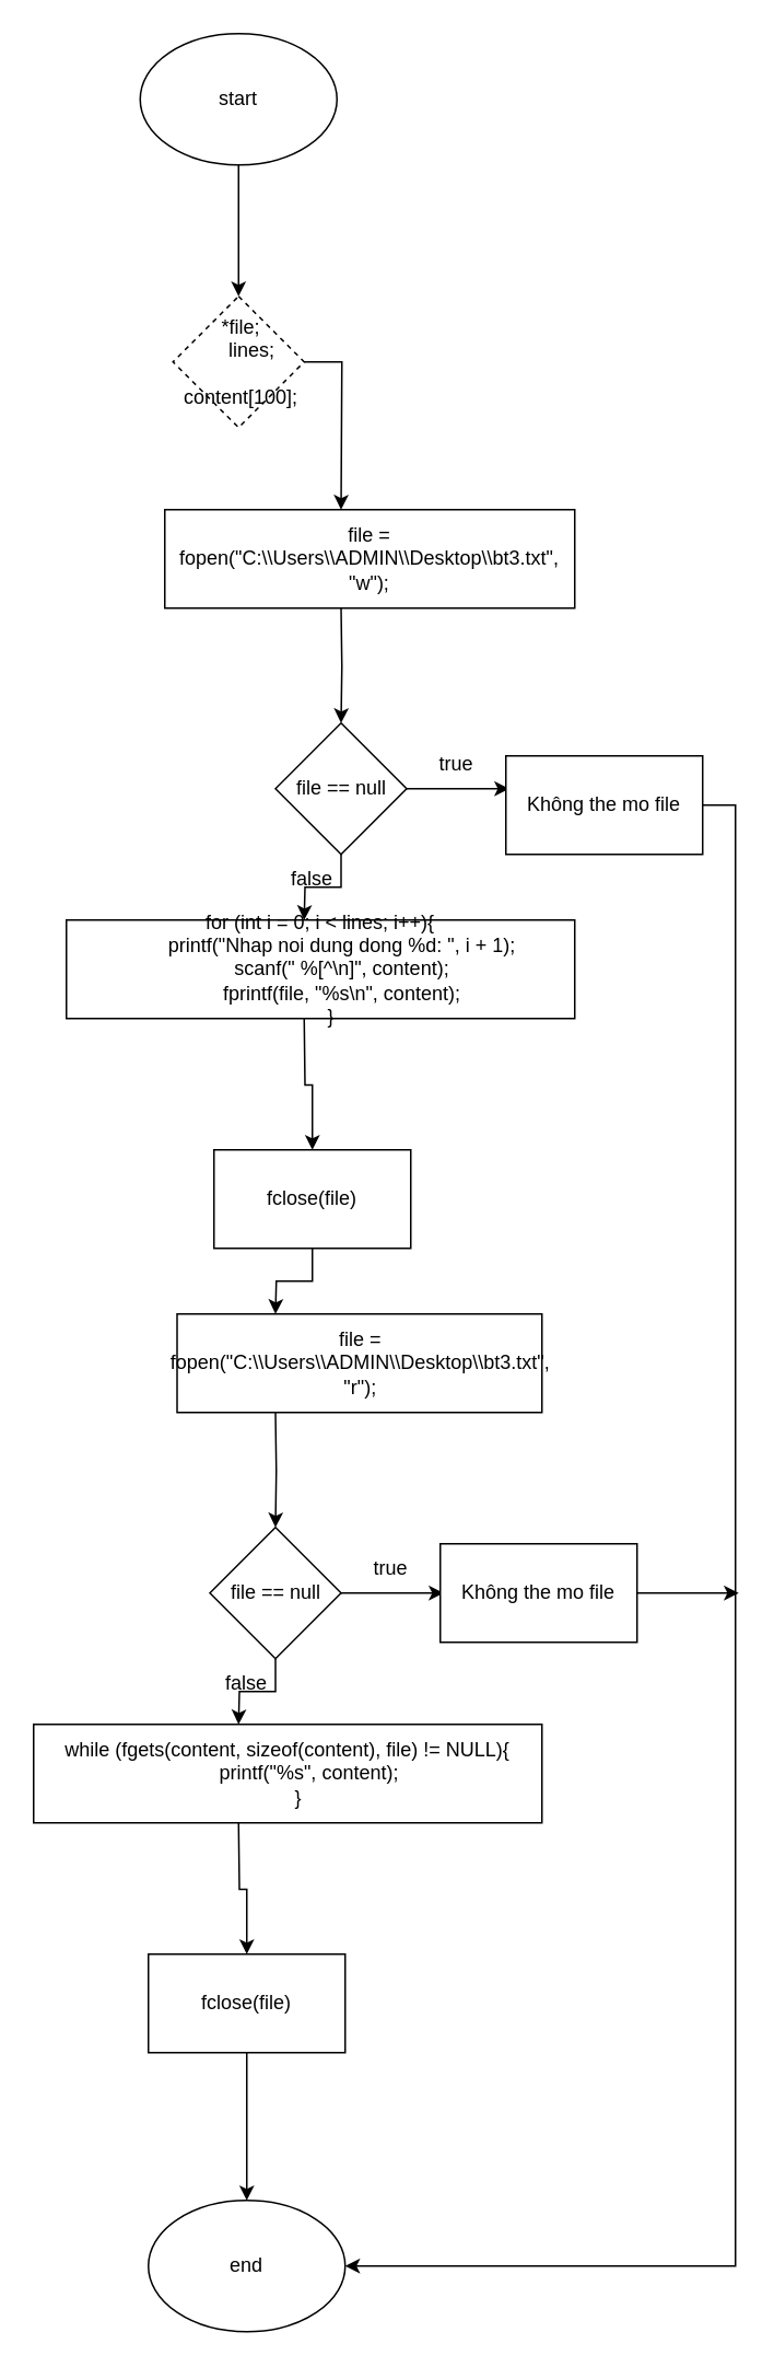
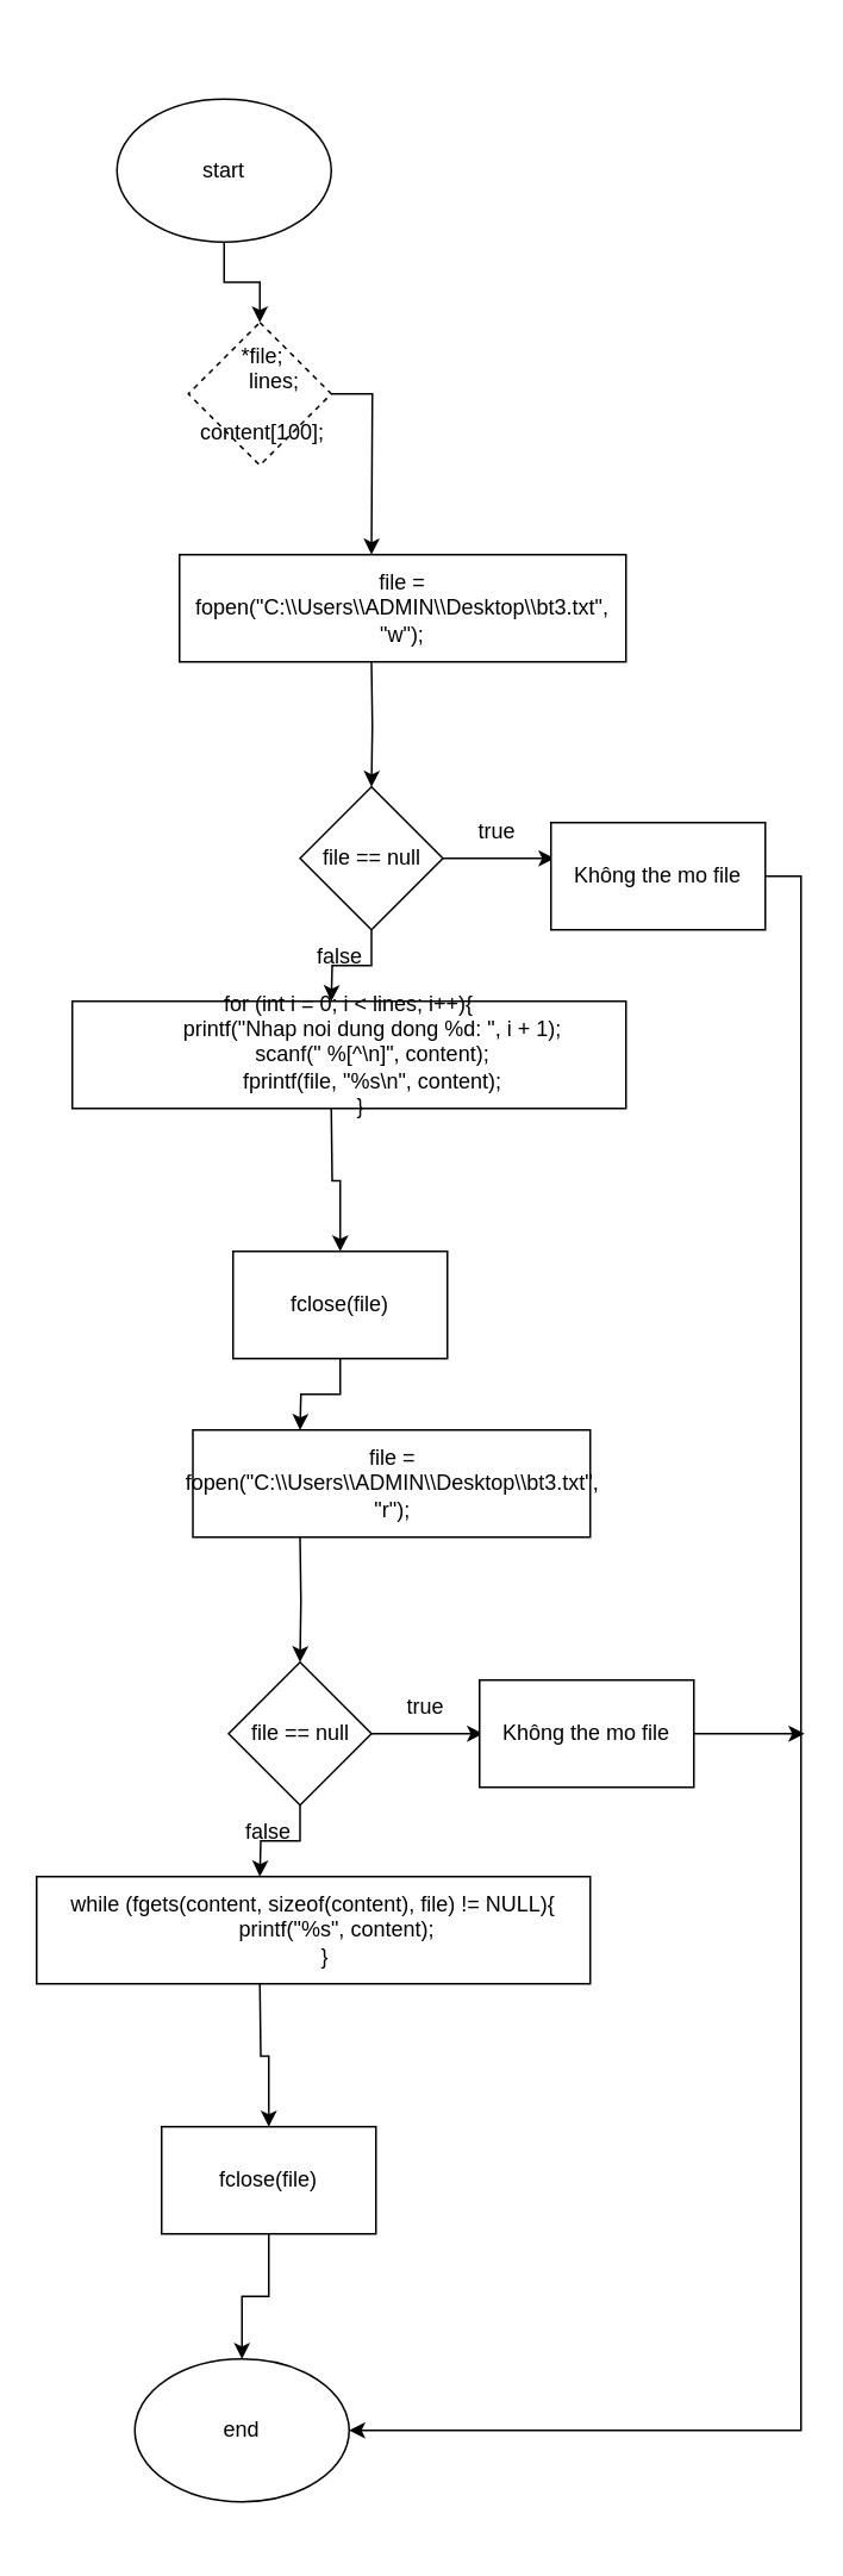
  <mxCell id="0" />
  <mxCell id="1" parent="0" />
  <mxCell id="2" value="" style="edgeStyle=orthogonalEdgeStyle;rounded=0;orthogonalLoop=1;jettySize=auto;html=1;" parent="1" source="3" target="5" edge="1"><mxGeometry relative="1" as="geometry" /></mxCell>
- <mxCell id="3" value="start" style="ellipse;whiteSpace=wrap;html=1;" parent="1" vertex="1"><mxGeometry x="85" y="20" width="120" height="80" as="geometry" /></mxCell>
+ <mxCell id="3" value="start" style="ellipse;whiteSpace=wrap;html=1;" parent="1" vertex="1"><mxGeometry x="65" y="55" width="120" height="80" as="geometry" /></mxCell>
  <mxCell id="4" value="" style="edgeStyle=orthogonalEdgeStyle;rounded=0;orthogonalLoop=1;jettySize=auto;html=1;" parent="1" source="5" edge="1"><mxGeometry relative="1" as="geometry"><mxPoint x="207.5" y="310" as="targetPoint" /></mxGeometry></mxCell>
  <mxCell id="5" value="&lt;div&gt;&amp;nbsp;*file;&lt;/div&gt;&lt;div&gt;&amp;nbsp; &amp;nbsp; &amp;nbsp;lines;&lt;/div&gt;&lt;div&gt;&amp;nbsp; &amp;nbsp; &amp;nbsp;content[100];&lt;/div&gt;" style="rhombus;whiteSpace=wrap;html=1;dashed=1;" parent="1" vertex="1"><mxGeometry x="105" y="180" width="80" height="80" as="geometry" /></mxCell>
  <mxCell id="6" value="" style="edgeStyle=orthogonalEdgeStyle;rounded=0;orthogonalLoop=1;jettySize=auto;html=1;" parent="1" target="9" edge="1"><mxGeometry relative="1" as="geometry"><mxPoint x="207.5" y="370" as="sourcePoint" /></mxGeometry></mxCell>
  <mxCell id="7" value="" style="edgeStyle=orthogonalEdgeStyle;rounded=0;orthogonalLoop=1;jettySize=auto;html=1;" parent="1" source="9" edge="1"><mxGeometry relative="1" as="geometry"><mxPoint x="310" y="480" as="targetPoint" /></mxGeometry></mxCell>
  <mxCell id="8" value="" style="edgeStyle=orthogonalEdgeStyle;rounded=0;orthogonalLoop=1;jettySize=auto;html=1;" parent="1" source="9" edge="1"><mxGeometry relative="1" as="geometry"><mxPoint x="185" y="560" as="targetPoint" /></mxGeometry></mxCell>
  <mxCell id="9" value="file == null" style="rhombus;whiteSpace=wrap;html=1;rounded=0;" parent="1" vertex="1"><mxGeometry x="167.5" y="440" width="80" height="80" as="geometry" /></mxCell>
  <mxCell id="10" value="" style="edgeStyle=orthogonalEdgeStyle;rounded=0;orthogonalLoop=1;jettySize=auto;html=1;" parent="1" target="14" edge="1"><mxGeometry relative="1" as="geometry"><mxPoint x="185" y="620" as="sourcePoint" /></mxGeometry></mxCell>
  <mxCell id="11" value="true" style="text;html=1;strokeColor=none;fillColor=none;align=center;verticalAlign=middle;whiteSpace=wrap;rounded=0;" parent="1" vertex="1"><mxGeometry x="248" y="450" width="60" height="30" as="geometry" /></mxCell>
  <mxCell id="12" value="false" style="text;html=1;strokeColor=none;fillColor=none;align=center;verticalAlign=middle;whiteSpace=wrap;rounded=0;" parent="1" vertex="1"><mxGeometry x="160" y="520" width="60" height="30" as="geometry" /></mxCell>
  <mxCell id="13" value="" style="edgeStyle=orthogonalEdgeStyle;rounded=0;orthogonalLoop=1;jettySize=auto;html=1;" parent="1" source="14" edge="1"><mxGeometry relative="1" as="geometry"><mxPoint x="167.5" y="800" as="targetPoint" /></mxGeometry></mxCell>
  <mxCell id="14" value="fclose(file)" style="whiteSpace=wrap;html=1;rounded=0;" parent="1" vertex="1"><mxGeometry x="130" y="700" width="120" height="60" as="geometry" /></mxCell>
  <mxCell id="15" value="" style="edgeStyle=orthogonalEdgeStyle;rounded=0;orthogonalLoop=1;jettySize=auto;html=1;" parent="1" target="18" edge="1"><mxGeometry relative="1" as="geometry"><mxPoint x="167.5" y="860" as="sourcePoint" /></mxGeometry></mxCell>
  <mxCell id="16" value="" style="edgeStyle=orthogonalEdgeStyle;rounded=0;orthogonalLoop=1;jettySize=auto;html=1;" parent="1" source="18" edge="1"><mxGeometry relative="1" as="geometry"><mxPoint x="270" y="970" as="targetPoint" /></mxGeometry></mxCell>
  <mxCell id="17" value="" style="edgeStyle=orthogonalEdgeStyle;rounded=0;orthogonalLoop=1;jettySize=auto;html=1;" parent="1" source="18" edge="1"><mxGeometry relative="1" as="geometry"><mxPoint x="145" y="1050" as="targetPoint" /></mxGeometry></mxCell>
  <mxCell id="18" value="file == null" style="rhombus;whiteSpace=wrap;html=1;rounded=0;" parent="1" vertex="1"><mxGeometry x="127.5" y="930" width="80" height="80" as="geometry" /></mxCell>
  <mxCell id="19" value="" style="edgeStyle=orthogonalEdgeStyle;rounded=0;orthogonalLoop=1;jettySize=auto;html=1;" parent="1" target="23" edge="1"><mxGeometry relative="1" as="geometry"><mxPoint x="145" y="1110" as="sourcePoint" /></mxGeometry></mxCell>
  <mxCell id="20" value="true" style="text;html=1;strokeColor=none;fillColor=none;align=center;verticalAlign=middle;whiteSpace=wrap;rounded=0;" parent="1" vertex="1"><mxGeometry x="208" y="940" width="60" height="30" as="geometry" /></mxCell>
  <mxCell id="21" value="false" style="text;html=1;strokeColor=none;fillColor=none;align=center;verticalAlign=middle;whiteSpace=wrap;rounded=0;" parent="1" vertex="1"><mxGeometry x="120" y="1010" width="60" height="30" as="geometry" /></mxCell>
  <mxCell id="22" style="edgeStyle=orthogonalEdgeStyle;rounded=0;orthogonalLoop=1;jettySize=auto;html=1;exitX=0.5;exitY=1;exitDx=0;exitDy=0;entryX=0.5;entryY=0;entryDx=0;entryDy=0;" edge="1" parent="1" source="23" target="27"><mxGeometry relative="1" as="geometry" /></mxCell>
  <mxCell id="23" value="fclose(file)" style="whiteSpace=wrap;html=1;rounded=0;" parent="1" vertex="1"><mxGeometry x="90" y="1190" width="120" height="60" as="geometry" /></mxCell>
  <mxCell id="24" value="file = fopen(&quot;C:\\Users\\ADMIN\\Desktop\\bt3.txt&quot;, &quot;w&quot;);" style="rounded=0;whiteSpace=wrap;html=1;" vertex="1" parent="1"><mxGeometry x="100" y="310" width="250" height="60" as="geometry" /></mxCell>
  <mxCell id="25" style="edgeStyle=orthogonalEdgeStyle;rounded=0;orthogonalLoop=1;jettySize=auto;html=1;exitX=1;exitY=0.5;exitDx=0;exitDy=0;entryX=1;entryY=0.5;entryDx=0;entryDy=0;" edge="1" parent="1" source="26" target="27"><mxGeometry relative="1" as="geometry" /></mxCell>
  <mxCell id="26" value="Không the mo file" style="rounded=0;whiteSpace=wrap;html=1;" vertex="1" parent="1"><mxGeometry x="308" y="460" width="120" height="60" as="geometry" /></mxCell>
- <mxCell id="27" value="end" style="ellipse;whiteSpace=wrap;html=1;" vertex="1" parent="1"><mxGeometry x="90" y="1340" width="120" height="80" as="geometry" /></mxCell>
+ <mxCell id="27" value="end" style="ellipse;whiteSpace=wrap;html=1;" vertex="1" parent="1"><mxGeometry x="75" y="1320" width="120" height="80" as="geometry" /></mxCell>
  <mxCell id="28" value="&lt;div&gt;for (int i = 0; i &amp;lt; lines; i++){&lt;/div&gt;&lt;div&gt;&amp;nbsp; &amp;nbsp; &amp;nbsp; &amp;nbsp; printf(&quot;Nhap noi dung dong %d: &quot;, i + 1);&lt;/div&gt;&lt;div&gt;&amp;nbsp; &amp;nbsp; &amp;nbsp; &amp;nbsp; scanf(&quot; %[^\n]&quot;, content);&lt;/div&gt;&lt;div&gt;&amp;nbsp; &amp;nbsp; &amp;nbsp; &amp;nbsp; fprintf(file, &quot;%s\n&quot;, content);&lt;/div&gt;&lt;div&gt;&amp;nbsp; &amp;nbsp; }&lt;/div&gt;" style="rounded=0;whiteSpace=wrap;html=1;" vertex="1" parent="1"><mxGeometry x="40" y="560" width="310" height="60" as="geometry" /></mxCell>
  <mxCell id="29" value="file = fopen(&quot;C:\\Users\\ADMIN\\Desktop\\bt3.txt&quot;, &quot;r&quot;);" style="rounded=0;whiteSpace=wrap;html=1;" vertex="1" parent="1"><mxGeometry x="107.5" y="800" width="222.5" height="60" as="geometry" /></mxCell>
  <mxCell id="30" style="edgeStyle=orthogonalEdgeStyle;rounded=0;orthogonalLoop=1;jettySize=auto;html=1;exitX=1;exitY=0.5;exitDx=0;exitDy=0;" edge="1" parent="1" source="31"><mxGeometry relative="1" as="geometry"><mxPoint x="450" y="970" as="targetPoint" /></mxGeometry></mxCell>
  <mxCell id="31" value="Không the mo file" style="rounded=0;whiteSpace=wrap;html=1;" vertex="1" parent="1"><mxGeometry x="268" y="940" width="120" height="60" as="geometry" /></mxCell>
  <mxCell id="32" value="&lt;div&gt;while (fgets(content, sizeof(content), file) != NULL){&lt;/div&gt;&lt;div&gt;&amp;nbsp; &amp;nbsp; &amp;nbsp; &amp;nbsp; printf(&quot;%s&quot;, content);&lt;/div&gt;&lt;div&gt;&amp;nbsp; &amp;nbsp; }&lt;/div&gt;" style="rounded=0;whiteSpace=wrap;html=1;" vertex="1" parent="1"><mxGeometry x="20" y="1050" width="310" height="60" as="geometry" /></mxCell>
